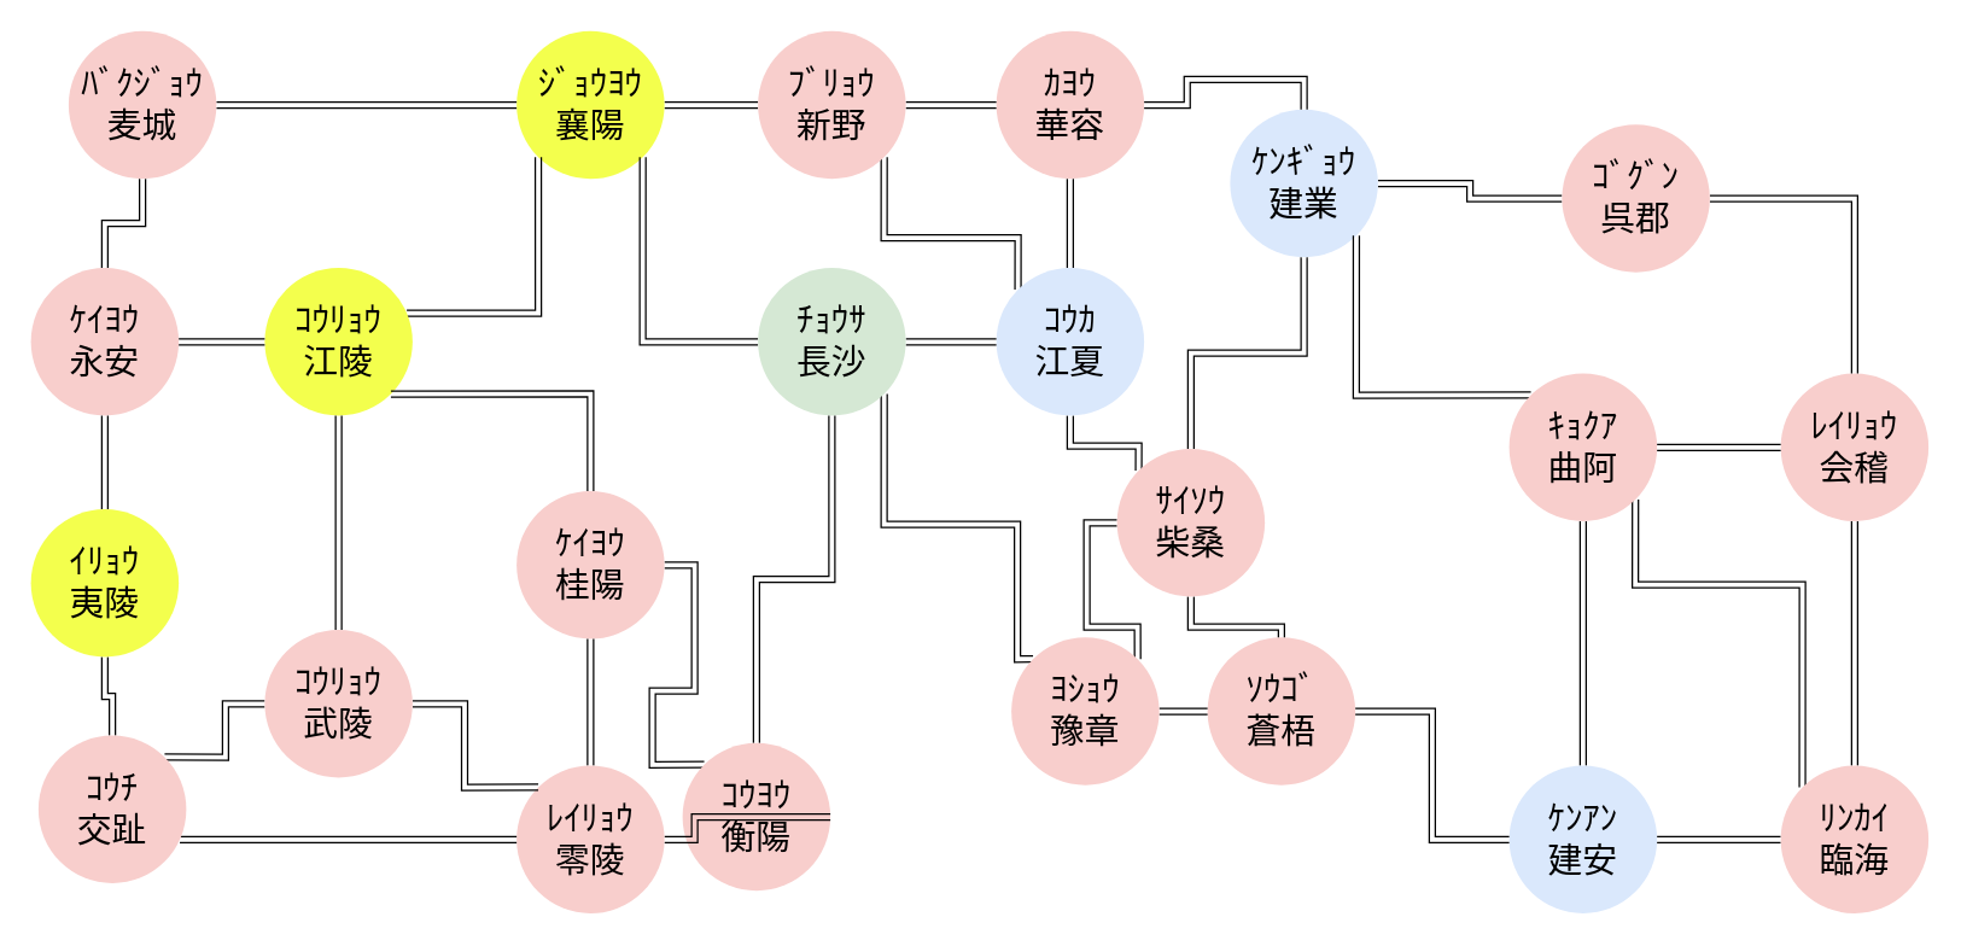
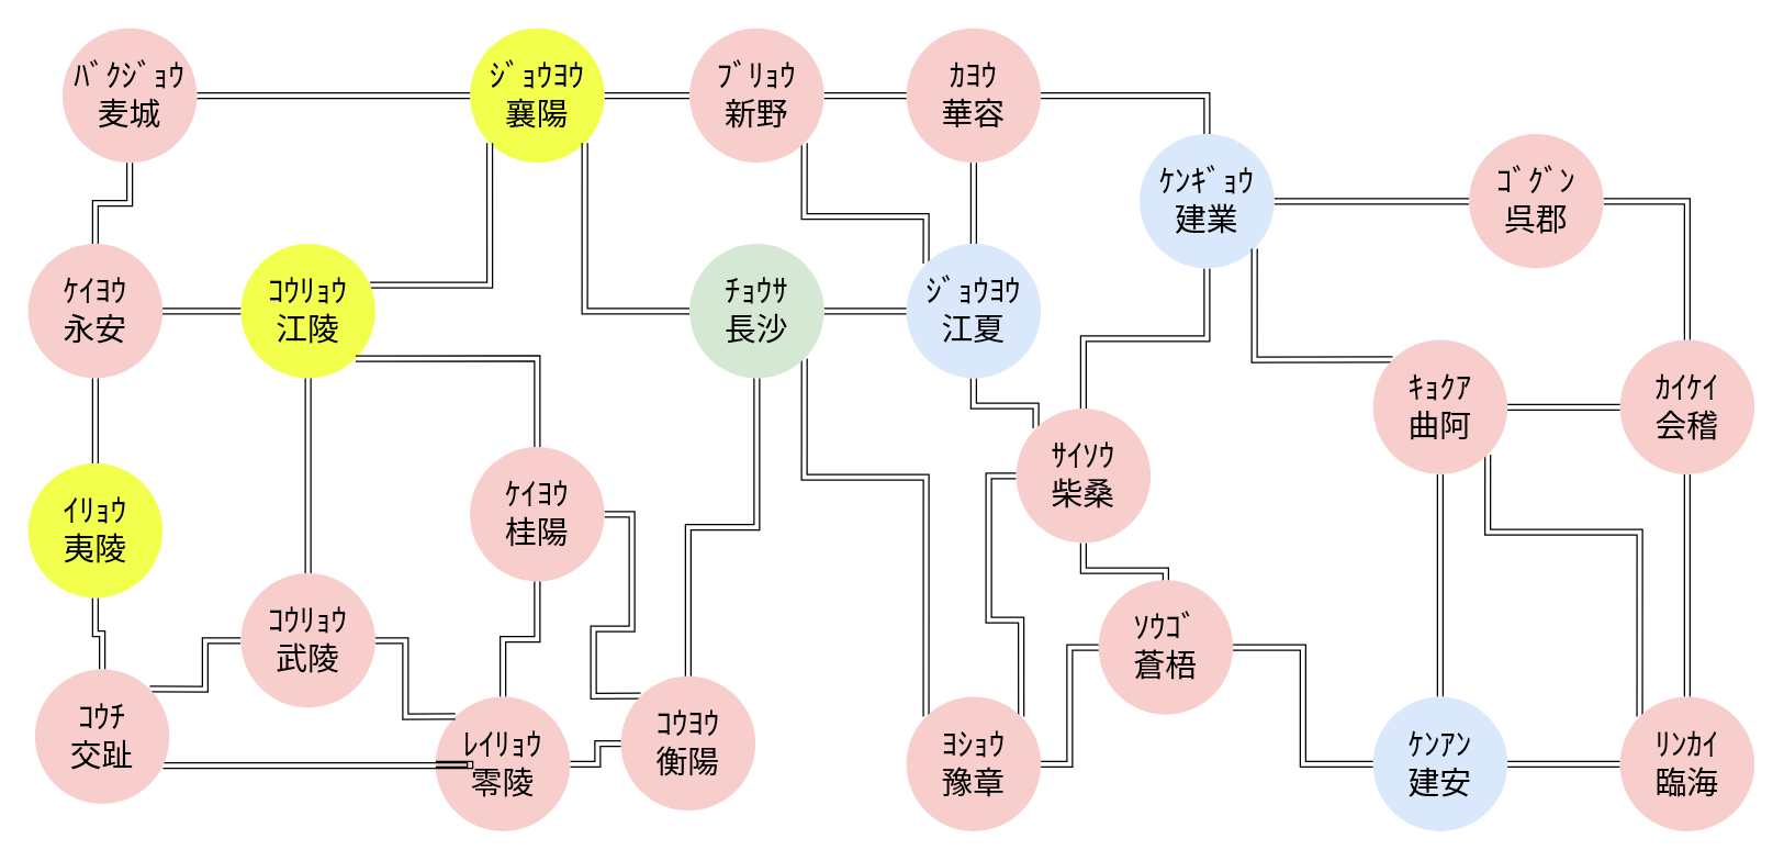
  <mxCell id="0" />
  <mxCell id="1" parent="0" />
  <mxCell id="2" value="" style="edgeStyle=orthogonalEdgeStyle;shape=link;rounded=0;orthogonalLoop=1;jettySize=auto;html=1;" parent="1" source="3" target="39" edge="1"><mxGeometry relative="1" as="geometry" /></mxCell>
  <mxCell id="3" value="ｼﾞｮｳﾖｳ&lt;br&gt;襄陽" style="ellipse;whiteSpace=wrap;html=1;aspect=fixed;fillColor=#F3FF4D;strokeColor=none;fontSize=23;fontStyle=0;strokeWidth=1;shadow=0;sketch=0;" parent="1" vertex="1"><mxGeometry x="342" y="20" width="98" height="98" as="geometry" /></mxCell>
- <mxCell id="4" value="ﾚｲﾘｮｳ&lt;br&gt;会稽" style="ellipse;whiteSpace=wrap;html=1;aspect=fixed;fillColor=#f8cecc;strokeColor=none;fontSize=23;fontStyle=0;sketch=0;shadow=0;" parent="1" vertex="1"><mxGeometry x="1180" y="247" width="98" height="98" as="geometry" /></mxCell>
+ <mxCell id="4" value="ｶｲｹｲ&lt;br&gt;会稽" style="ellipse;whiteSpace=wrap;html=1;aspect=fixed;fillColor=#f8cecc;strokeColor=none;fontSize=23;fontStyle=0;sketch=0;shadow=0;" parent="1" vertex="1"><mxGeometry x="1180" y="247" width="98" height="98" as="geometry" /></mxCell>
  <mxCell id="5" style="edgeStyle=orthogonalEdgeStyle;shape=link;rounded=0;orthogonalLoop=1;jettySize=auto;html=1;entryX=0.5;entryY=1;entryDx=0;entryDy=0;" parent="1" source="7" target="27" edge="1"><mxGeometry relative="1" as="geometry" /></mxCell>
  <mxCell id="6" value="" style="edgeStyle=orthogonalEdgeStyle;shape=link;rounded=0;orthogonalLoop=1;jettySize=auto;html=1;" parent="1" source="7" target="22" edge="1"><mxGeometry relative="1" as="geometry" /></mxCell>
  <mxCell id="7" value="ｹﾝｱﾝ&lt;br&gt;建安" style="ellipse;whiteSpace=wrap;html=1;aspect=fixed;fillColor=#dae8fc;strokeColor=none;fontSize=23;fontStyle=0;sketch=0;shadow=0;" parent="1" vertex="1"><mxGeometry x="1000" y="507" width="98" height="98" as="geometry" /></mxCell>
  <mxCell id="8" style="edgeStyle=orthogonalEdgeStyle;shape=link;rounded=0;orthogonalLoop=1;jettySize=auto;html=1;entryX=0.5;entryY=0;entryDx=0;entryDy=0;" parent="1" source="10" target="32" edge="1"><mxGeometry relative="1" as="geometry" /></mxCell>
  <mxCell id="9" style="edgeStyle=orthogonalEdgeStyle;shape=link;rounded=0;orthogonalLoop=1;jettySize=auto;html=1;entryX=0;entryY=0.5;entryDx=0;entryDy=0;" edge="1" parent="1" source="10" target="24"><mxGeometry relative="1" as="geometry" /></mxCell>
- <mxCell id="10" value="ｹﾝｷﾞｮｳ&lt;br&gt;建業" style="ellipse;whiteSpace=wrap;html=1;aspect=fixed;fillColor=#dae8fc;strokeColor=none;fontSize=23;fontStyle=0;sketch=0;shadow=0;" parent="1" vertex="1"><mxGeometry x="815" y="72" width="98" height="98" as="geometry" /></mxCell>
+ <mxCell id="10" value="ｹﾝｷﾞｮｳ&lt;br&gt;建業" style="ellipse;whiteSpace=wrap;html=1;aspect=fixed;fillColor=#dae8fc;strokeColor=none;fontSize=23;fontStyle=0;sketch=0;shadow=0;" parent="1" vertex="1"><mxGeometry x="830" y="97" width="98" height="98" as="geometry" /></mxCell>
  <mxCell id="11" style="edgeStyle=orthogonalEdgeStyle;shape=link;rounded=0;orthogonalLoop=1;jettySize=auto;html=1;exitX=0;exitY=0;exitDx=0;exitDy=0;entryX=1;entryY=1;entryDx=0;entryDy=0;" parent="1" source="13" target="39" edge="1"><mxGeometry relative="1" as="geometry"><Array as="points"><mxPoint x="674" y="157" /><mxPoint x="586" y="157" /></Array></mxGeometry></mxCell>
  <mxCell id="12" style="edgeStyle=orthogonalEdgeStyle;shape=link;rounded=0;orthogonalLoop=1;jettySize=auto;html=1;entryX=0;entryY=0;entryDx=0;entryDy=0;" parent="1" source="13" target="32" edge="1"><mxGeometry relative="1" as="geometry" /></mxCell>
- <mxCell id="13" value="ｺｳｶ&lt;br&gt;江夏" style="ellipse;whiteSpace=wrap;html=1;aspect=fixed;fillColor=#dae8fc;strokeColor=none;fontSize=23;fontStyle=0;sketch=0;shadow=0;" parent="1" vertex="1"><mxGeometry x="660" y="177" width="98" height="98" as="geometry" /></mxCell>
+ <mxCell id="13" value="ｼﾞｮｳﾖｳ&lt;br&gt;江夏" style="ellipse;whiteSpace=wrap;html=1;aspect=fixed;fillColor=#dae8fc;strokeColor=none;fontSize=23;fontStyle=0;sketch=0;shadow=0;" parent="1" vertex="1"><mxGeometry x="660" y="177" width="98" height="98" as="geometry" /></mxCell>
  <mxCell id="14" style="edgeStyle=orthogonalEdgeStyle;shape=link;rounded=0;orthogonalLoop=1;jettySize=auto;html=1;entryX=0;entryY=1;entryDx=0;entryDy=0;" parent="1" source="15" target="3" edge="1"><mxGeometry relative="1" as="geometry"><Array as="points"><mxPoint x="356" y="207" /></Array></mxGeometry></mxCell>
  <mxCell id="15" value="ｺｳﾘｮｳ&lt;br&gt;江陵" style="ellipse;whiteSpace=wrap;html=1;aspect=fixed;fillColor=#f3ff4d;strokeColor=none;fontSize=23;fontStyle=0;sketch=0;shadow=0;" parent="1" vertex="1"><mxGeometry x="175" y="177" width="98" height="98" as="geometry" /></mxCell>
  <mxCell id="16" style="edgeStyle=orthogonalEdgeStyle;shape=link;rounded=0;orthogonalLoop=1;jettySize=auto;html=1;entryX=1;entryY=1;entryDx=0;entryDy=0;" parent="1" source="19" target="3" edge="1"><mxGeometry relative="1" as="geometry" /></mxCell>
  <mxCell id="17" style="edgeStyle=orthogonalEdgeStyle;shape=link;rounded=0;orthogonalLoop=1;jettySize=auto;html=1;" parent="1" source="19" target="13" edge="1"><mxGeometry relative="1" as="geometry" /></mxCell>
  <mxCell id="18" style="edgeStyle=orthogonalEdgeStyle;rounded=0;orthogonalLoop=1;jettySize=auto;html=1;exitX=1;exitY=1;exitDx=0;exitDy=0;entryX=0;entryY=0;entryDx=0;entryDy=0;shape=link;" edge="1" parent="1" source="19" target="37"><mxGeometry relative="1" as="geometry"><Array as="points"><mxPoint x="586" y="347" /><mxPoint x="674" y="347" /></Array></mxGeometry></mxCell>
  <mxCell id="19" value="ﾁｮｳｻ&lt;br&gt;長沙" style="ellipse;whiteSpace=wrap;html=1;aspect=fixed;fillColor=#d5e8d4;strokeColor=none;fontSize=23;fontStyle=0;sketch=0;shadow=0;" parent="1" vertex="1"><mxGeometry x="502" y="177" width="98" height="98" as="geometry" /></mxCell>
  <mxCell id="20" style="edgeStyle=orthogonalEdgeStyle;shape=link;rounded=0;orthogonalLoop=1;jettySize=auto;html=1;entryX=0.5;entryY=1;entryDx=0;entryDy=0;" parent="1" source="22" target="4" edge="1"><mxGeometry relative="1" as="geometry" /></mxCell>
  <mxCell id="21" style="edgeStyle=orthogonalEdgeStyle;shape=link;rounded=0;orthogonalLoop=1;jettySize=auto;html=1;exitX=0;exitY=0;exitDx=0;exitDy=0;entryX=1;entryY=1;entryDx=0;entryDy=0;" parent="1" source="22" target="27" edge="1"><mxGeometry relative="1" as="geometry"><Array as="points"><mxPoint x="1194" y="387" /><mxPoint x="1084" y="387" /></Array></mxGeometry></mxCell>
  <mxCell id="22" value="ﾘﾝｶｲ&lt;br&gt;臨海" style="ellipse;whiteSpace=wrap;html=1;aspect=fixed;fillColor=#f8cecc;strokeColor=none;fontSize=23;fontStyle=0;sketch=0;shadow=0;" parent="1" vertex="1"><mxGeometry x="1180" y="507" width="98" height="98" as="geometry" /></mxCell>
  <mxCell id="23" style="edgeStyle=orthogonalEdgeStyle;shape=link;rounded=0;orthogonalLoop=1;jettySize=auto;html=1;entryX=0.5;entryY=0;entryDx=0;entryDy=0;" parent="1" source="24" target="4" edge="1"><mxGeometry relative="1" as="geometry" /></mxCell>
- <mxCell id="24" value="ｺﾞｸﾞﾝ&lt;br&gt;呉郡" style="ellipse;whiteSpace=wrap;html=1;aspect=fixed;fillColor=#f8cecc;strokeColor=none;fontSize=23;fontStyle=0;sketch=0;shadow=0;" parent="1" vertex="1"><mxGeometry x="1035" y="82" width="98" height="98" as="geometry" /></mxCell>
+ <mxCell id="24" value="ｺﾞｸﾞﾝ&lt;br&gt;呉郡" style="ellipse;whiteSpace=wrap;html=1;aspect=fixed;fillColor=#f8cecc;strokeColor=none;fontSize=23;fontStyle=0;sketch=0;shadow=0;" parent="1" vertex="1"><mxGeometry x="1070" y="97" width="98" height="98" as="geometry" /></mxCell>
  <mxCell id="25" style="edgeStyle=orthogonalEdgeStyle;shape=link;rounded=0;orthogonalLoop=1;jettySize=auto;html=1;entryX=0;entryY=0.5;entryDx=0;entryDy=0;" parent="1" source="27" target="4" edge="1"><mxGeometry relative="1" as="geometry" /></mxCell>
  <mxCell id="26" style="edgeStyle=orthogonalEdgeStyle;shape=link;rounded=0;orthogonalLoop=1;jettySize=auto;html=1;exitX=0;exitY=0;exitDx=0;exitDy=0;entryX=1;entryY=1;entryDx=0;entryDy=0;" parent="1" source="27" target="10" edge="1"><mxGeometry relative="1" as="geometry" /></mxCell>
  <mxCell id="27" value="ｷｮｸｱ&lt;br&gt;曲阿" style="ellipse;whiteSpace=wrap;html=1;aspect=fixed;fillColor=#f8cecc;strokeColor=none;fontSize=23;fontStyle=0;sketch=0;shadow=0;" parent="1" vertex="1"><mxGeometry x="1000" y="247" width="98" height="98" as="geometry" /></mxCell>
  <mxCell id="28" value="" style="edgeStyle=orthogonalEdgeStyle;shape=link;rounded=0;orthogonalLoop=1;jettySize=auto;html=1;" parent="1" source="29" target="7" edge="1"><mxGeometry relative="1" as="geometry" /></mxCell>
  <mxCell id="29" value="ｿｳｺﾞ&lt;br&gt;蒼梧" style="ellipse;whiteSpace=wrap;html=1;aspect=fixed;fillColor=#f8cecc;strokeColor=none;fontSize=23;fontStyle=0;sketch=0;shadow=0;" parent="1" vertex="1"><mxGeometry x="800" y="422" width="98" height="98" as="geometry" /></mxCell>
  <mxCell id="30" style="edgeStyle=orthogonalEdgeStyle;shape=link;rounded=0;orthogonalLoop=1;jettySize=auto;html=1;entryX=0.5;entryY=0;entryDx=0;entryDy=0;" parent="1" source="32" target="29" edge="1"><mxGeometry relative="1" as="geometry" /></mxCell>
  <mxCell id="31" style="edgeStyle=orthogonalEdgeStyle;shape=link;rounded=0;orthogonalLoop=1;jettySize=auto;html=1;exitX=0;exitY=0.5;exitDx=0;exitDy=0;entryX=1;entryY=0;entryDx=0;entryDy=0;" edge="1" parent="1" source="32" target="37"><mxGeometry relative="1" as="geometry" /></mxCell>
  <mxCell id="32" value="ｻｲｿｳ&lt;br&gt;柴桑" style="ellipse;whiteSpace=wrap;html=1;aspect=fixed;fillColor=#f8cecc;strokeColor=none;fontSize=23;fontStyle=0;sketch=0;shadow=0;" parent="1" vertex="1"><mxGeometry x="740" y="297" width="98" height="98" as="geometry" /></mxCell>
  <mxCell id="33" style="edgeStyle=orthogonalEdgeStyle;shape=link;rounded=0;orthogonalLoop=1;jettySize=auto;html=1;entryX=0.5;entryY=0;entryDx=0;entryDy=0;" parent="1" source="35" target="13" edge="1"><mxGeometry relative="1" as="geometry" /></mxCell>
  <mxCell id="34" style="edgeStyle=orthogonalEdgeStyle;shape=link;rounded=0;orthogonalLoop=1;jettySize=auto;html=1;entryX=0.5;entryY=0;entryDx=0;entryDy=0;" parent="1" source="35" target="10" edge="1"><mxGeometry relative="1" as="geometry" /></mxCell>
  <mxCell id="35" value="ｶﾖｳ&lt;br&gt;華容" style="ellipse;whiteSpace=wrap;html=1;aspect=fixed;fillColor=#f8cecc;strokeColor=none;fontSize=23;fontStyle=0;sketch=0;shadow=0;" parent="1" vertex="1"><mxGeometry x="660" y="20" width="98" height="98" as="geometry" /></mxCell>
  <mxCell id="36" value="" style="edgeStyle=orthogonalEdgeStyle;shape=link;rounded=0;orthogonalLoop=1;jettySize=auto;html=1;" parent="1" source="37" target="29" edge="1"><mxGeometry relative="1" as="geometry" /></mxCell>
- <mxCell id="37" value="ﾖｼｮｳ&lt;br&gt;豫章" style="ellipse;whiteSpace=wrap;html=1;aspect=fixed;fillColor=#f8cecc;strokeColor=none;fontSize=23;fontStyle=0;sketch=0;shadow=0;" parent="1" vertex="1"><mxGeometry x="670" y="422" width="98" height="98" as="geometry" /></mxCell>
+ <mxCell id="37" value="ﾖｼｮｳ&lt;br&gt;豫章" style="ellipse;whiteSpace=wrap;html=1;aspect=fixed;fillColor=#f8cecc;strokeColor=none;fontSize=23;fontStyle=0;sketch=0;shadow=0;" parent="1" vertex="1"><mxGeometry x="660" y="507" width="98" height="98" as="geometry" /></mxCell>
  <mxCell id="38" style="edgeStyle=orthogonalEdgeStyle;shape=link;rounded=0;orthogonalLoop=1;jettySize=auto;html=1;entryX=0;entryY=0.5;entryDx=0;entryDy=0;" parent="1" source="39" target="35" edge="1"><mxGeometry relative="1" as="geometry" /></mxCell>
  <mxCell id="39" value="ﾌﾞﾘｮｳ&lt;br&gt;新野" style="ellipse;whiteSpace=wrap;html=1;aspect=fixed;fillColor=#f8cecc;strokeColor=none;fontSize=23;fontStyle=0;sketch=0;shadow=0;" parent="1" vertex="1"><mxGeometry x="502" y="20" width="98" height="98" as="geometry" /></mxCell>
  <mxCell id="40" style="edgeStyle=orthogonalEdgeStyle;shape=link;rounded=0;orthogonalLoop=1;jettySize=auto;html=1;exitX=0;exitY=0;exitDx=0;exitDy=0;entryX=1;entryY=0.5;entryDx=0;entryDy=0;" parent="1" source="42" target="44" edge="1"><mxGeometry relative="1" as="geometry" /></mxCell>
  <mxCell id="41" style="edgeStyle=orthogonalEdgeStyle;shape=link;rounded=0;orthogonalLoop=1;jettySize=auto;html=1;" parent="1" source="42" target="19" edge="1"><mxGeometry relative="1" as="geometry" /></mxCell>
  <mxCell id="42" value="ｺｳﾖｳ&lt;br&gt;衡陽" style="ellipse;whiteSpace=wrap;html=1;aspect=fixed;fillColor=#f8cecc;strokeColor=none;fontSize=23;fontStyle=0;sketch=0;shadow=0;" parent="1" vertex="1"><mxGeometry x="452" y="492" width="98" height="98" as="geometry" /></mxCell>
  <mxCell id="43" style="edgeStyle=orthogonalEdgeStyle;shape=link;rounded=0;orthogonalLoop=1;jettySize=auto;html=1;entryX=1;entryY=1;entryDx=0;entryDy=0;" parent="1" source="44" target="15" edge="1"><mxGeometry relative="1" as="geometry"><Array as="points"><mxPoint x="391" y="261" /></Array></mxGeometry></mxCell>
  <mxCell id="44" value="ｹｲﾖｳ&lt;br&gt;桂陽" style="ellipse;whiteSpace=wrap;html=1;aspect=fixed;fillColor=#f8cecc;strokeColor=none;fontSize=23;fontStyle=0;sketch=0;shadow=0;" parent="1" vertex="1"><mxGeometry x="342" y="325" width="98" height="98" as="geometry" /></mxCell>
  <mxCell id="45" value="" style="edgeStyle=orthogonalEdgeStyle;shape=link;rounded=0;orthogonalLoop=1;jettySize=auto;html=1;" parent="1" source="47" target="52" edge="1"><mxGeometry relative="1" as="geometry" /></mxCell>
  <mxCell id="46" style="edgeStyle=orthogonalEdgeStyle;shape=link;rounded=0;orthogonalLoop=1;jettySize=auto;html=1;entryX=0;entryY=0.5;entryDx=0;entryDy=0;" parent="1" source="47" target="3" edge="1"><mxGeometry relative="1" as="geometry" /></mxCell>
  <mxCell id="47" value="ﾊﾞｸｼﾞｮｳ&lt;br&gt;麦城" style="ellipse;whiteSpace=wrap;html=1;aspect=fixed;fillColor=#f8cecc;strokeColor=none;fontSize=23;fontStyle=0;sketch=0;shadow=0;" parent="1" vertex="1"><mxGeometry x="45" y="20" width="98" height="98" as="geometry" /></mxCell>
  <mxCell id="48" value="" style="edgeStyle=orthogonalEdgeStyle;shape=link;rounded=0;orthogonalLoop=1;jettySize=auto;html=1;" parent="1" source="50" target="42" edge="1"><mxGeometry relative="1" as="geometry" /></mxCell>
  <mxCell id="49" style="edgeStyle=orthogonalEdgeStyle;shape=link;rounded=0;orthogonalLoop=1;jettySize=auto;html=1;entryX=0.5;entryY=1;entryDx=0;entryDy=0;" parent="1" source="50" target="44" edge="1"><mxGeometry relative="1" as="geometry" /></mxCell>
- <mxCell id="50" value="ﾚｲﾘｮｳ&lt;br&gt;零陵" style="ellipse;whiteSpace=wrap;html=1;aspect=fixed;fillColor=#f8cecc;strokeColor=none;fontSize=23;fontStyle=0;sketch=0;shadow=0;" parent="1" vertex="1"><mxGeometry x="342" y="507" width="98" height="98" as="geometry" /></mxCell>
+ <mxCell id="50" value="ﾚｲﾘｮｳ&lt;br&gt;零陵" style="ellipse;whiteSpace=wrap;html=1;aspect=fixed;fillColor=#f8cecc;strokeColor=none;fontSize=23;fontStyle=0;sketch=0;shadow=0;" parent="1" vertex="1"><mxGeometry x="317" y="507" width="98" height="98" as="geometry" /></mxCell>
  <mxCell id="51" value="" style="edgeStyle=orthogonalEdgeStyle;shape=link;rounded=0;orthogonalLoop=1;jettySize=auto;html=1;" parent="1" source="52" target="15" edge="1"><mxGeometry relative="1" as="geometry" /></mxCell>
  <mxCell id="52" value="ｹｲﾖｳ&lt;br&gt;永安" style="ellipse;whiteSpace=wrap;html=1;aspect=fixed;fillColor=#f8cecc;strokeColor=none;fontSize=23;fontStyle=0;sketch=0;shadow=0;" parent="1" vertex="1"><mxGeometry x="20" y="177" width="98" height="98" as="geometry" /></mxCell>
  <mxCell id="53" style="edgeStyle=orthogonalEdgeStyle;shape=link;rounded=0;orthogonalLoop=1;jettySize=auto;html=1;exitX=1;exitY=0.5;exitDx=0;exitDy=0;entryX=0;entryY=0;entryDx=0;entryDy=0;" parent="1" source="56" target="50" edge="1"><mxGeometry relative="1" as="geometry" /></mxCell>
  <mxCell id="54" style="edgeStyle=orthogonalEdgeStyle;shape=link;rounded=0;orthogonalLoop=1;jettySize=auto;html=1;entryX=1;entryY=0;entryDx=0;entryDy=0;" parent="1" source="56" target="61" edge="1"><mxGeometry relative="1" as="geometry" /></mxCell>
  <mxCell id="55" style="edgeStyle=orthogonalEdgeStyle;shape=link;rounded=0;orthogonalLoop=1;jettySize=auto;html=1;entryX=0.5;entryY=1;entryDx=0;entryDy=0;" parent="1" source="56" target="15" edge="1"><mxGeometry relative="1" as="geometry" /></mxCell>
  <mxCell id="56" value="ｺｳﾘｮｳ&lt;br&gt;武陵" style="ellipse;whiteSpace=wrap;html=1;aspect=fixed;fillColor=#f8cecc;strokeColor=none;fontSize=23;fontStyle=0;sketch=0;shadow=0;" parent="1" vertex="1"><mxGeometry x="175" y="417" width="98" height="98" as="geometry" /></mxCell>
  <mxCell id="57" value="" style="edgeStyle=orthogonalEdgeStyle;shape=link;rounded=0;orthogonalLoop=1;jettySize=auto;html=1;" parent="1" source="59" target="61" edge="1"><mxGeometry relative="1" as="geometry" /></mxCell>
  <mxCell id="58" value="" style="edgeStyle=orthogonalEdgeStyle;shape=link;rounded=0;orthogonalLoop=1;jettySize=auto;html=1;" parent="1" source="59" target="52" edge="1"><mxGeometry relative="1" as="geometry" /></mxCell>
  <mxCell id="59" value="ｲﾘｮｳ&lt;br&gt;夷陵" style="ellipse;whiteSpace=wrap;html=1;aspect=fixed;fillColor=#f3ff4d;strokeColor=none;fontSize=23;fontStyle=0;sketch=0;shadow=0;" parent="1" vertex="1"><mxGeometry x="20" y="337" width="98" height="98" as="geometry" /></mxCell>
  <mxCell id="60" style="edgeStyle=orthogonalEdgeStyle;shape=link;rounded=0;orthogonalLoop=1;jettySize=auto;html=1;entryX=0;entryY=0.5;entryDx=0;entryDy=0;" parent="1" source="61" target="50" edge="1"><mxGeometry relative="1" as="geometry"><Array as="points"><mxPoint x="342" y="557" /></Array></mxGeometry></mxCell>
  <mxCell id="61" value="ｺｳﾁ&lt;br&gt;交趾" style="ellipse;whiteSpace=wrap;html=1;aspect=fixed;fillColor=#f8cecc;strokeColor=none;fontSize=23;fontStyle=0;sketch=0;shadow=0;" parent="1" vertex="1"><mxGeometry x="25" y="487" width="98" height="98" as="geometry" /></mxCell>
